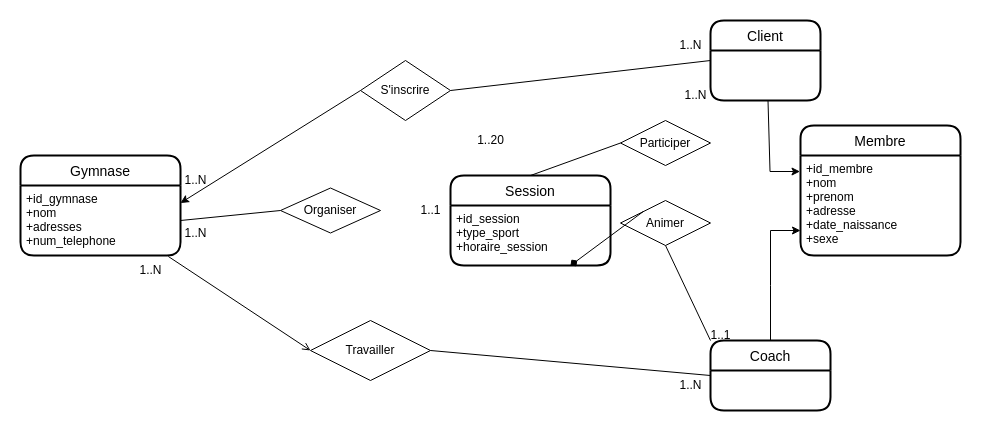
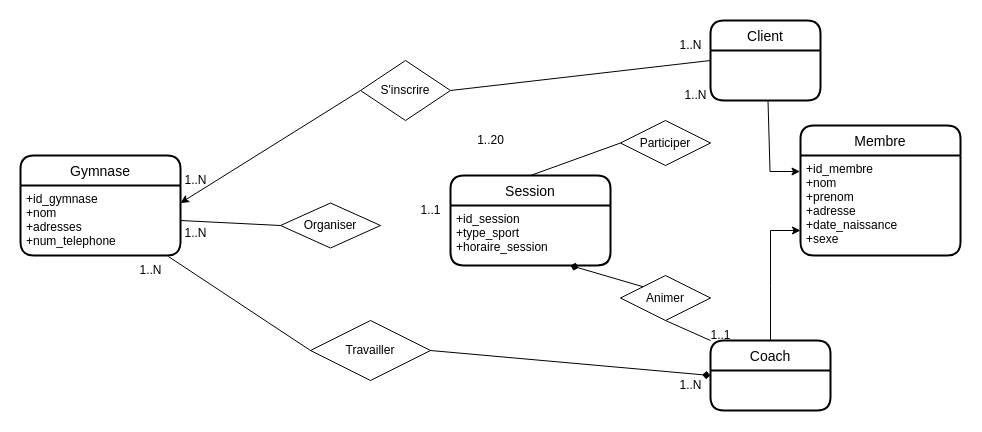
  <mxCell id="0" />
  <mxCell id="1" parent="0" />
  <mxCell id="2" value="Gymnase" style="swimlane;childLayout=stackLayout;horizontal=1;startSize=30;horizontalStack=0;rounded=1;fontSize=14;fontStyle=0;strokeWidth=2;resizeParent=0;resizeLast=1;shadow=0;dashed=0;align=center;" vertex="1" parent="1"><mxGeometry x="20" y="155" width="160" height="100" as="geometry"><mxRectangle x="270" y="110" width="100" height="30" as="alternateBounds" /></mxGeometry></mxCell>
  <mxCell id="3" value="+id_gymnase&#10;+nom&#10;+adresses&#10;+num_telephone&#10;" style="align=left;strokeColor=none;fillColor=none;spacingLeft=4;fontSize=12;verticalAlign=top;resizable=0;rotatable=0;part=1;" vertex="1" parent="2"><mxGeometry y="30" width="160" height="70" as="geometry" /></mxCell>
  <mxCell id="4" value="Session" style="swimlane;childLayout=stackLayout;horizontal=1;startSize=30;horizontalStack=0;rounded=1;fontSize=14;fontStyle=0;strokeWidth=2;resizeParent=0;resizeLast=1;shadow=0;dashed=0;align=center;" vertex="1" parent="1"><mxGeometry x="450" y="175" width="160" height="90" as="geometry" /></mxCell>
  <mxCell id="5" value="+id_session&#10;+type_sport&#10;+horaire_session&#10;" style="align=left;strokeColor=none;fillColor=none;spacingLeft=4;fontSize=12;verticalAlign=top;resizable=0;rotatable=0;part=1;" vertex="1" parent="4"><mxGeometry y="30" width="160" height="60" as="geometry" /></mxCell>
  <mxCell id="6" value="Membre" style="swimlane;childLayout=stackLayout;horizontal=1;startSize=30;horizontalStack=0;rounded=1;fontSize=14;fontStyle=0;strokeWidth=2;resizeParent=0;resizeLast=1;shadow=0;dashed=0;align=center;" vertex="1" parent="1"><mxGeometry x="800" y="125" width="160" height="130" as="geometry" /></mxCell>
  <mxCell id="7" value="+id_membre&#10;+nom&#10;+prenom&#10;+adresse&#10;+date_naissance&#10;+sexe&#10;" style="align=left;strokeColor=none;fillColor=none;spacingLeft=4;fontSize=12;verticalAlign=top;resizable=0;rotatable=0;part=1;" vertex="1" parent="6"><mxGeometry y="30" width="160" height="100" as="geometry" /></mxCell>
  <mxCell id="8" style="edgeStyle=entityRelationEdgeStyle;rounded=0;orthogonalLoop=1;jettySize=auto;html=1;exitX=0.25;exitY=0;exitDx=0;exitDy=0;entryX=0;entryY=0.75;entryDx=0;entryDy=0;" edge="1" parent="1" source="9" target="7"><mxGeometry relative="1" as="geometry" /></mxCell>
  <mxCell id="9" value="Coach" style="swimlane;childLayout=stackLayout;horizontal=1;startSize=30;horizontalStack=0;rounded=1;fontSize=14;fontStyle=0;strokeWidth=2;resizeParent=0;resizeLast=1;shadow=0;dashed=0;align=center;" vertex="1" parent="1"><mxGeometry x="710" y="340" width="120" height="70" as="geometry" /></mxCell>
  <mxCell id="10" style="edgeStyle=entityRelationEdgeStyle;rounded=0;orthogonalLoop=1;jettySize=auto;html=1;exitX=0.25;exitY=1;exitDx=0;exitDy=0;entryX=-0.003;entryY=0.16;entryDx=0;entryDy=0;entryPerimeter=0;" edge="1" parent="1" source="11" target="7"><mxGeometry relative="1" as="geometry" /></mxCell>
  <mxCell id="11" value="Client" style="swimlane;childLayout=stackLayout;horizontal=1;startSize=30;horizontalStack=0;rounded=1;fontSize=14;fontStyle=0;strokeWidth=2;resizeParent=0;resizeLast=1;shadow=0;dashed=0;align=center;" vertex="1" parent="1"><mxGeometry x="710" y="20" width="110" height="80" as="geometry" /></mxCell>
  <mxCell id="12" value="&lt;div&gt;S'inscrire&lt;/div&gt;" style="shape=rhombus;perimeter=rhombusPerimeter;whiteSpace=wrap;html=1;align=center;" vertex="1" parent="1"><mxGeometry x="360" y="60" width="90" height="60" as="geometry" /></mxCell>
  <mxCell id="13" value="" style="endArrow=none;html=1;rounded=0;entryX=0;entryY=0.5;entryDx=0;entryDy=0;exitX=1;exitY=0.5;exitDx=0;exitDy=0;" edge="1" parent="1" source="12" target="11"><mxGeometry relative="1" as="geometry"><mxPoint x="420" y="170" as="sourcePoint" /><mxPoint x="520" y="170" as="targetPoint" /></mxGeometry></mxCell>
  <mxCell id="14" value="" style="endArrow=classic;html=1;rounded=0;exitX=0;exitY=0.5;exitDx=0;exitDy=0;entryX=1;entryY=0.25;entryDx=0;entryDy=0;" edge="1" parent="1" source="12" target="3"><mxGeometry relative="1" as="geometry"><mxPoint x="450" y="200" as="sourcePoint" /><mxPoint x="540" y="210" as="targetPoint" /></mxGeometry></mxCell>
- <mxCell id="15" value="Organiser" style="shape=rhombus;perimeter=rhombusPerimeter;whiteSpace=wrap;html=1;align=center;" vertex="1" parent="1"><mxGeometry x="280" y="187.5" width="100" height="45" as="geometry" /></mxCell>
+ <mxCell id="15" value="Organiser" style="shape=rhombus;perimeter=rhombusPerimeter;whiteSpace=wrap;html=1;align=center;" vertex="1" parent="1"><mxGeometry x="280" y="202.5" width="100" height="45" as="geometry" /></mxCell>
  <mxCell id="16" value="" style="endArrow=none;html=1;rounded=0;entryX=1;entryY=0.5;entryDx=0;entryDy=0;exitX=0;exitY=0.5;exitDx=0;exitDy=0;" edge="1" parent="1" source="15" target="3"><mxGeometry relative="1" as="geometry"><mxPoint x="210" y="200" as="sourcePoint" /><mxPoint x="220" y="270" as="targetPoint" /></mxGeometry></mxCell>
  <mxCell id="17" value="Travailler" style="shape=rhombus;perimeter=rhombusPerimeter;whiteSpace=wrap;html=1;align=center;" vertex="1" parent="1"><mxGeometry x="310" y="320" width="120" height="60" as="geometry" /></mxCell>
- <mxCell id="18" value="" style="endArrow=none;html=1;rounded=0;entryX=0;entryY=0.5;entryDx=0;entryDy=0;exitX=1;exitY=0.5;exitDx=0;exitDy=0;" edge="1" parent="1" source="17" target="9"><mxGeometry relative="1" as="geometry"><mxPoint x="460" y="220" as="sourcePoint" /><mxPoint x="620" y="220" as="targetPoint" /></mxGeometry></mxCell>
- <mxCell id="19" value="" style="endArrow=open;html=1;rounded=0;entryX=0;entryY=0.5;entryDx=0;entryDy=0;exitX=0.924;exitY=1.014;exitDx=0;exitDy=0;exitPerimeter=0;" edge="1" parent="1" source="3" target="17"><mxGeometry relative="1" as="geometry"><mxPoint x="320" y="177.5" as="sourcePoint" /><mxPoint x="390" y="212.5" as="targetPoint" /></mxGeometry></mxCell>
+ <mxCell id="18" value="" style="endArrow=diamond;html=1;rounded=0;entryX=0;entryY=0.5;entryDx=0;entryDy=0;exitX=1;exitY=0.5;exitDx=0;exitDy=0;" edge="1" parent="1" source="17" target="9"><mxGeometry relative="1" as="geometry"><mxPoint x="460" y="220" as="sourcePoint" /><mxPoint x="620" y="220" as="targetPoint" /></mxGeometry></mxCell>
+ <mxCell id="19" value="" style="endArrow=none;html=1;rounded=0;entryX=0;entryY=0.5;entryDx=0;entryDy=0;exitX=0.924;exitY=1.014;exitDx=0;exitDy=0;exitPerimeter=0;" edge="1" parent="1" source="3" target="17"><mxGeometry relative="1" as="geometry"><mxPoint x="320" y="177.5" as="sourcePoint" /><mxPoint x="390" y="212.5" as="targetPoint" /></mxGeometry></mxCell>
  <mxCell id="20" value="&lt;div&gt;Participer&lt;/div&gt;" style="shape=rhombus;perimeter=rhombusPerimeter;whiteSpace=wrap;html=1;align=center;" vertex="1" parent="1"><mxGeometry x="620" y="120" width="90" height="45" as="geometry" /></mxCell>
  <mxCell id="21" value="" style="endArrow=none;html=1;rounded=0;entryX=0;entryY=0.5;entryDx=0;entryDy=0;exitX=0.5;exitY=0;exitDx=0;exitDy=0;" edge="1" parent="1" source="4" target="20"><mxGeometry relative="1" as="geometry"><mxPoint x="640" y="250" as="sourcePoint" /><mxPoint x="690" y="250" as="targetPoint" /></mxGeometry></mxCell>
- <mxCell id="22" value="Animer" style="shape=rhombus;perimeter=rhombusPerimeter;whiteSpace=wrap;html=1;align=center;" vertex="1" parent="1"><mxGeometry x="620" y="200" width="90" height="45" as="geometry" /></mxCell>
+ <mxCell id="22" value="Animer" style="shape=rhombus;perimeter=rhombusPerimeter;whiteSpace=wrap;html=1;align=center;" vertex="1" parent="1"><mxGeometry x="620" y="275" width="90" height="45" as="geometry" /></mxCell>
  <mxCell id="23" value="" style="endArrow=none;html=1;rounded=0;entryX=0;entryY=0;entryDx=0;entryDy=0;exitX=0.5;exitY=1;exitDx=0;exitDy=0;" edge="1" parent="1" source="22" target="9"><mxGeometry relative="1" as="geometry"><mxPoint x="640" y="352.5" as="sourcePoint" /><mxPoint x="730" y="320" as="targetPoint" /></mxGeometry></mxCell>
  <mxCell id="24" value="" style="endArrow=diamond;html=1;rounded=0;entryX=0.75;entryY=1;entryDx=0;entryDy=0;exitX=0;exitY=0;exitDx=0;exitDy=0;" edge="1" parent="1" source="22" target="5"><mxGeometry relative="1" as="geometry"><mxPoint x="675" y="330" as="sourcePoint" /><mxPoint x="720" y="350" as="targetPoint" /></mxGeometry></mxCell>
  <mxCell id="25" value="1..20" style="text;html=1;align=center;verticalAlign=middle;resizable=0;points=[];autosize=1;strokeColor=none;fillColor=none;" vertex="1" parent="1"><mxGeometry x="465" y="125" width="50" height="30" as="geometry" /></mxCell>
  <mxCell id="26" value="1..N" style="text;html=1;align=center;verticalAlign=middle;resizable=0;points=[];autosize=1;strokeColor=none;fillColor=none;" vertex="1" parent="1"><mxGeometry x="665" y="30" width="50" height="30" as="geometry" /></mxCell>
  <mxCell id="27" value="&lt;div&gt;1..N&lt;/div&gt;" style="text;html=1;align=center;verticalAlign=middle;resizable=0;points=[];autosize=1;strokeColor=none;fillColor=none;" vertex="1" parent="1"><mxGeometry x="170" y="165" width="50" height="30" as="geometry" /></mxCell>
  <mxCell id="28" value="1..N" style="text;html=1;align=center;verticalAlign=middle;resizable=0;points=[];autosize=1;strokeColor=none;fillColor=none;" vertex="1" parent="1"><mxGeometry x="665" y="370" width="50" height="30" as="geometry" /></mxCell>
  <mxCell id="29" value="1..N" style="text;html=1;align=center;verticalAlign=middle;resizable=0;points=[];autosize=1;strokeColor=none;fillColor=none;" vertex="1" parent="1"><mxGeometry x="125" y="255" width="50" height="30" as="geometry" /></mxCell>
  <mxCell id="30" value="1..N" style="text;html=1;align=center;verticalAlign=middle;resizable=0;points=[];autosize=1;strokeColor=none;fillColor=none;" vertex="1" parent="1"><mxGeometry x="670" y="80" width="50" height="30" as="geometry" /></mxCell>
  <mxCell id="31" value="1..N" style="text;html=1;align=center;verticalAlign=middle;resizable=0;points=[];autosize=1;strokeColor=none;fillColor=none;" vertex="1" parent="1"><mxGeometry x="170" y="217.5" width="50" height="30" as="geometry" /></mxCell>
  <mxCell id="32" value="1..1" style="text;html=1;align=center;verticalAlign=middle;resizable=0;points=[];autosize=1;strokeColor=none;fillColor=none;" vertex="1" parent="1"><mxGeometry x="410" y="195" width="40" height="30" as="geometry" /></mxCell>
  <mxCell id="33" value="1..1" style="text;html=1;align=center;verticalAlign=middle;resizable=0;points=[];autosize=1;strokeColor=none;fillColor=none;" vertex="1" parent="1"><mxGeometry x="700" y="320" width="40" height="30" as="geometry" /></mxCell>
